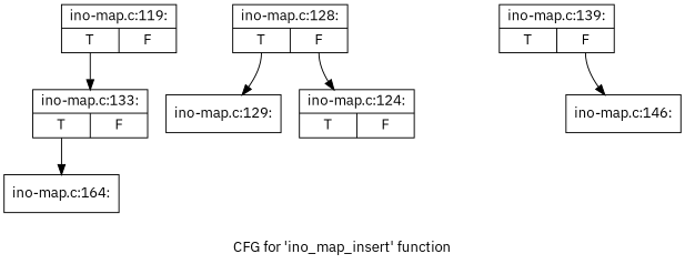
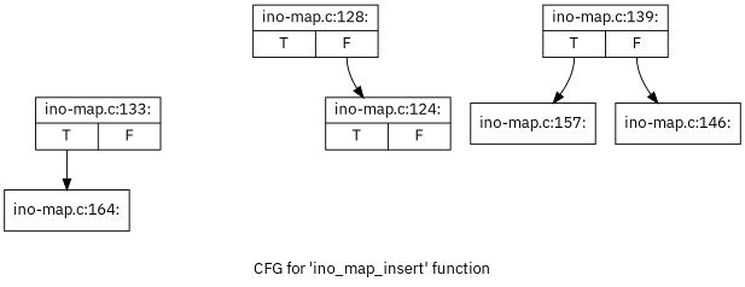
  digraph {
    fontname="IBM Plex Sans"
    label="CFG for 'ino_map_insert' function"
    node [fontname="IBM Plex Sans" shape=record]
    edge [fontname="IBM Plex Sans" tailport=s0]
-   n1 [label="{ino-map.c:119:|{<s0>T|<s1>F}}"]
    n2 [label="{ino-map.c:133:|{<s0>T|<s1>F}}"]
    n3 [label="{ino-map.c:164:}"]
    n4 [label="{ino-map.c:128:|{<s0>T|<s1>F}}"]
    n5 [label="{ino-map.c:124:|{<s0>T|<s1>F}}"]
-   n6 [label="{ino-map.c:129:}"]
    n7 [label="{ino-map.c:139:|{<s0>T|<s1>F}}"]
+   n8 [label="{ino-map.c:157:}"]
    n9 [label="{ino-map.c:146:}"]
-   n1 -> n2
    n2 -> n3
    n4 -> n5 [tailport=s1]
-   n4 -> n6
+   n7 -> n8
    n7 -> n9 [tailport=s1]
  }
